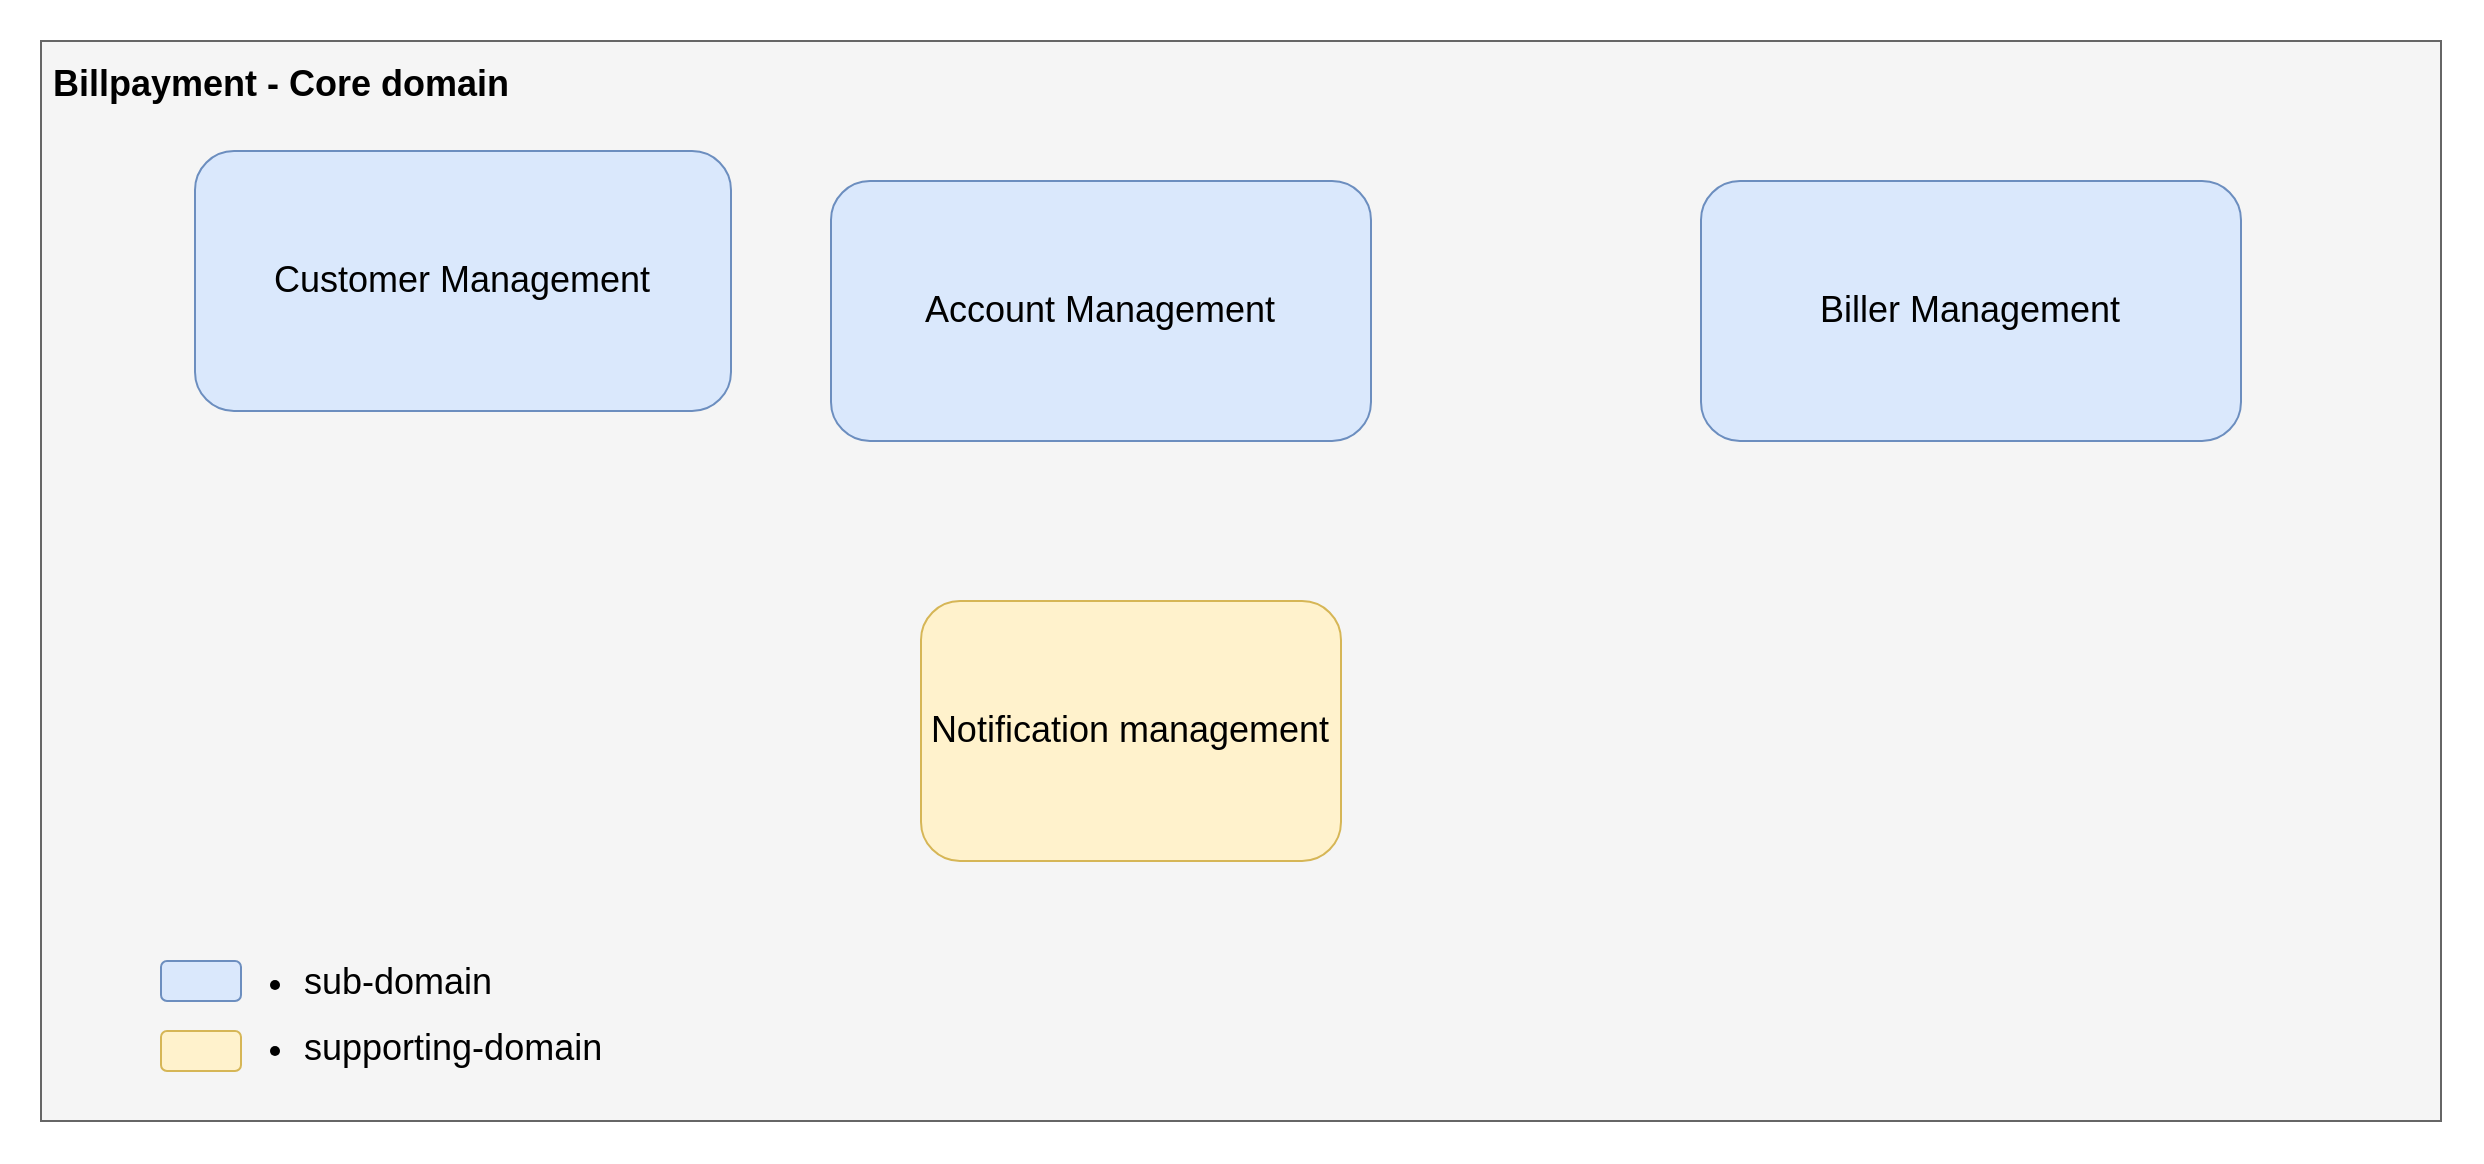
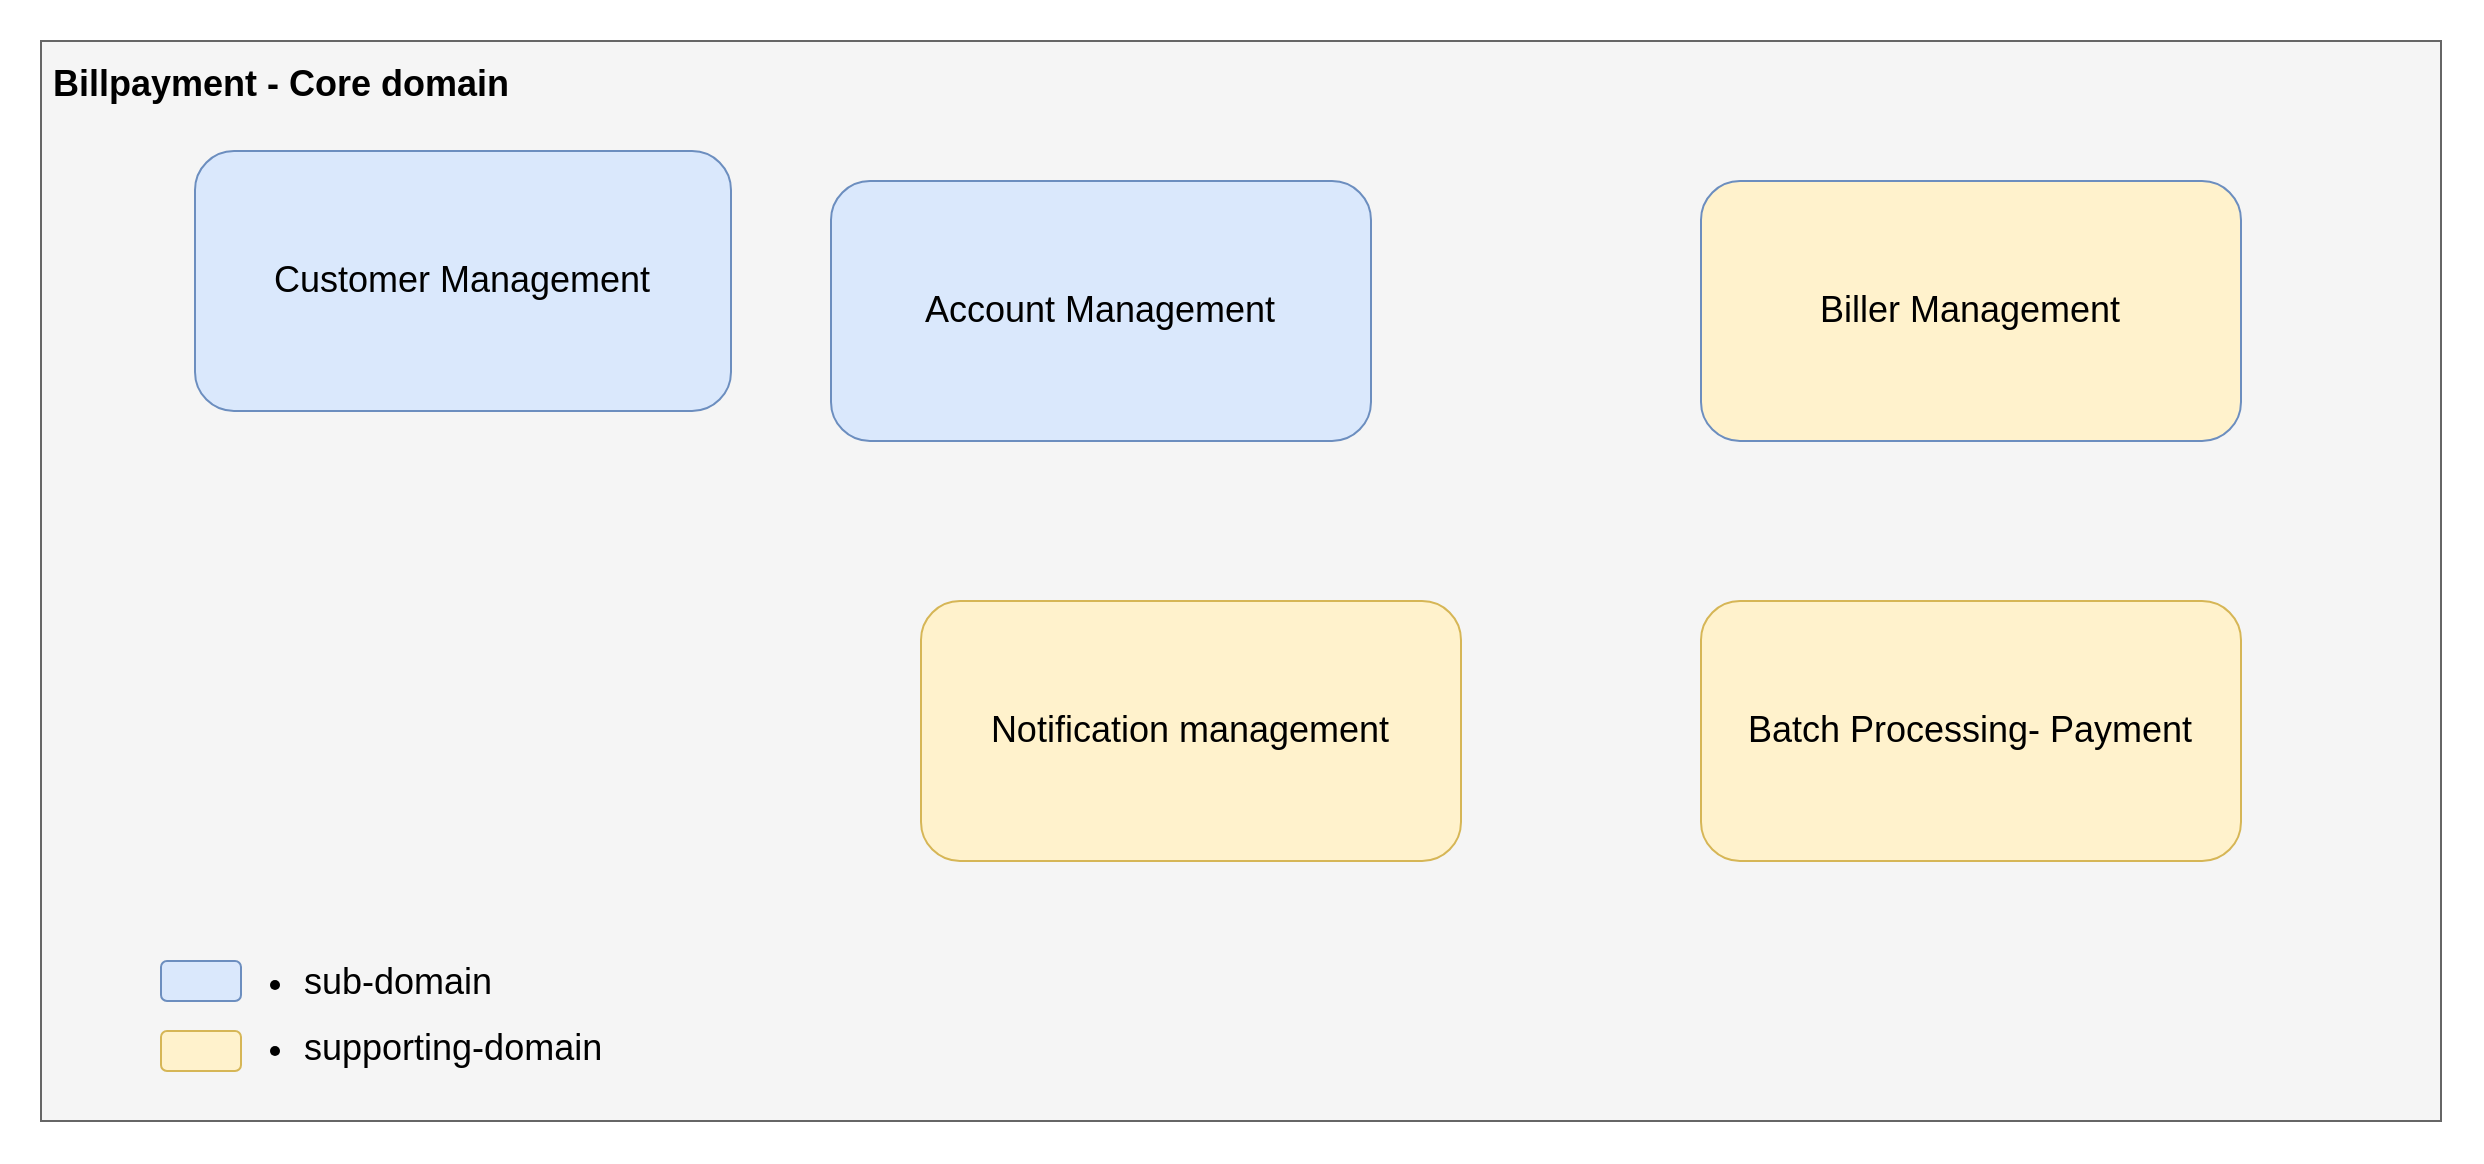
  <mxCell id="0" />
  <mxCell id="1" parent="0" />
  <mxCell id="2" value="" style="rounded=0;whiteSpace=wrap;html=1;fillColor=#f5f5f5;strokeColor=#666666;fontColor=#333333;" vertex="1" parent="1"><mxGeometry x="20" y="20" width="1200" height="540" as="geometry" /></mxCell>
  <mxCell id="3" value="&lt;font style=&quot;font-size: 18px;&quot;&gt;Customer Management&lt;/font&gt;" style="rounded=1;whiteSpace=wrap;html=1;fillColor=#dae8fc;strokeColor=#6c8ebf;" vertex="1" parent="1"><mxGeometry x="97" y="75" width="268" height="130" as="geometry" /></mxCell>
  <mxCell id="4" value="&lt;font style=&quot;font-size: 18px;&quot;&gt;Account Management&lt;/font&gt;" style="rounded=1;whiteSpace=wrap;html=1;fillColor=#dae8fc;strokeColor=#6c8ebf;" vertex="1" parent="1"><mxGeometry x="415" y="90" width="270" height="130" as="geometry" /></mxCell>
- <mxCell id="5" value="&lt;font style=&quot;font-size: 18px;&quot;&gt;Biller Management&lt;/font&gt;" style="rounded=1;whiteSpace=wrap;html=1;fillColor=#dae8fc;strokeColor=#6c8ebf;" vertex="1" parent="1"><mxGeometry x="850" y="90" width="270" height="130" as="geometry" /></mxCell>
- <mxCell id="6" value="&lt;font style=&quot;font-size: 18px;&quot;&gt;Notification management&lt;/font&gt;" style="rounded=1;whiteSpace=wrap;html=1;fillColor=#fff2cc;strokeColor=#d6b656;" vertex="1" parent="1"><mxGeometry x="460" y="300" width="210" height="130" as="geometry" /></mxCell>
+ <mxCell id="5" value="&lt;font style=&quot;font-size: 18px;&quot;&gt;Biller Management&lt;/font&gt;" style="rounded=1;whiteSpace=wrap;html=1;fillColor=#fff2cc;strokeColor=#6c8ebf;" vertex="1" parent="1"><mxGeometry x="850" y="90" width="270" height="130" as="geometry" /></mxCell>
+ <mxCell id="6" value="&lt;font style=&quot;font-size: 18px;&quot;&gt;Notification management&lt;/font&gt;" style="rounded=1;whiteSpace=wrap;html=1;fillColor=#fff2cc;strokeColor=#d6b656;" vertex="1" parent="1"><mxGeometry x="460" y="300" width="270" height="130" as="geometry" /></mxCell>
+ <mxCell id="7" value="&lt;font style=&quot;font-size: 18px;&quot;&gt;Batch Processing- Payment&lt;/font&gt;" style="rounded=1;whiteSpace=wrap;html=1;fillColor=#fff2cc;strokeColor=#d6b656;" vertex="1" parent="1"><mxGeometry x="850" y="300" width="270" height="130" as="geometry" /></mxCell>
  <mxCell id="8" value="&lt;font style=&quot;font-size: 18px;&quot;&gt;Billpayment - Core domain&lt;/font&gt;" style="text;strokeColor=none;fillColor=none;html=1;fontSize=24;fontStyle=1;verticalAlign=middle;align=center;" vertex="1" parent="1"><mxGeometry x="90" y="20" width="100" height="40" as="geometry" /></mxCell>
  <mxCell id="9" value="" style="rounded=1;whiteSpace=wrap;html=1;fontSize=18;fillColor=#dae8fc;strokeColor=#6c8ebf;" vertex="1" parent="1"><mxGeometry x="80" y="480" width="40" height="20" as="geometry" /></mxCell>
  <mxCell id="10" value="" style="rounded=1;whiteSpace=wrap;html=1;fontSize=18;fillColor=#fff2cc;strokeColor=#d6b656;" vertex="1" parent="1"><mxGeometry x="80" y="515" width="40" height="20" as="geometry" /></mxCell>
  <mxCell id="11" value="&lt;ul&gt;&lt;li&gt;sub-domain&lt;/li&gt;&lt;/ul&gt;" style="text;strokeColor=none;fillColor=none;html=1;whiteSpace=wrap;verticalAlign=middle;overflow=hidden;fontSize=18;" vertex="1" parent="1"><mxGeometry x="110" y="460" width="150" height="50" as="geometry" /></mxCell>
  <mxCell id="12" value="&lt;ul&gt;&lt;li&gt;supporting-domain&lt;/li&gt;&lt;/ul&gt;" style="text;strokeColor=none;fillColor=none;html=1;whiteSpace=wrap;verticalAlign=middle;overflow=hidden;fontSize=18;" vertex="1" parent="1"><mxGeometry x="110" y="493" width="200" height="50" as="geometry" /></mxCell>
